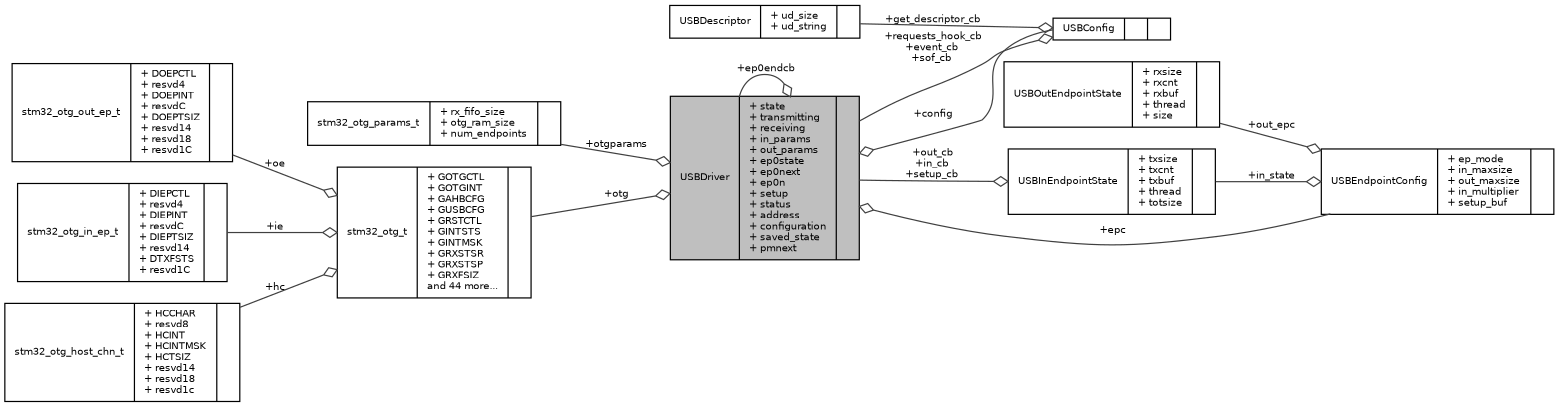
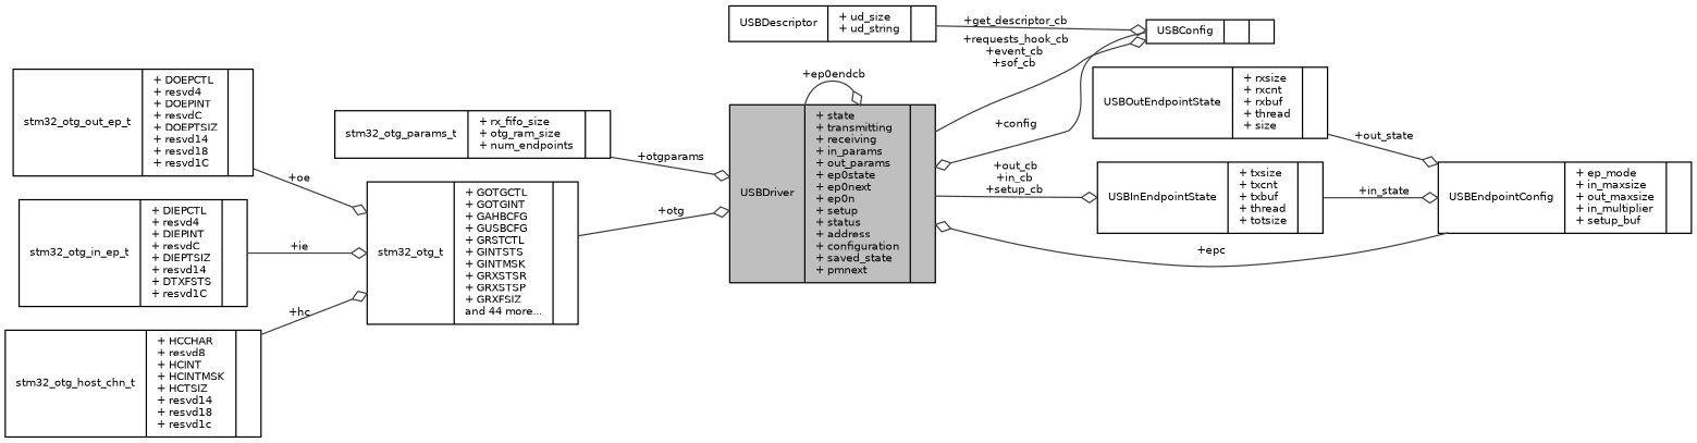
  digraph {
    rankdir=LR
    node [color=black fontname=Helvetica fontsize=8 shape=record]
    edge [arrowhead=odiamond color=grey25 fontname=Helvetica fontsize=8 labelfontname=Helvetica labelfontsize=8 style=solid]
    n1 [fillcolor=grey75 fontcolor=black height=0.2 label="{USBDriver\n|+ state\l+ transmitting\l+ receiving\l+ in_params\l+ out_params\l+ ep0state\l+ ep0next\l+ ep0n\l+ setup\l+ status\l+ address\l+ configuration\l+ saved_state\l+ pmnext\l|}" style=filled width=0.4]
    n2 [height=0.2 label="{USBConfig\n||}" width=0.4]
    n3 [height=0.2 label="{USBInEndpointState\n|+ txsize\l+ txcnt\l+ txbuf\l+ thread\l+ totsize\l|}" width=0.4]
    n4 [height=0.2 label="{USBEndpointConfig\n|+ ep_mode\l+ in_maxsize\l+ out_maxsize\l+ in_multiplier\l+ setup_buf\l|}" width=0.4]
    n5 [height=0.2 label="{USBDescriptor\n|+ ud_size\l+ ud_string\l|}" width=0.4]
    n6 [height=0.2 label="{stm32_otg_params_t\n|+ rx_fifo_size\l+ otg_ram_size\l+ num_endpoints\l|}" width=0.4]
    n7 [height=0.2 label="{USBOutEndpointState\n|+ rxsize\l+ rxcnt\l+ rxbuf\l+ thread\l+ size\l|}" width=0.4]
    n8 [height=0.2 label="{stm32_otg_t\n|+ GOTGCTL\l+ GOTGINT\l+ GAHBCFG\l+ GUSBCFG\l+ GRSTCTL\l+ GINTSTS\l+ GINTMSK\l+ GRXSTSR\l+ GRXSTSP\l+ GRXFSIZ\land 44 more...\l|}" width=0.4]
    n9 [height=0.2 label="{stm32_otg_out_ep_t\n|+ DOEPCTL\l+ resvd4\l+ DOEPINT\l+ resvdC\l+ DOEPTSIZ\l+ resvd14\l+ resvd18\l+ resvd1C\l|}" width=0.4]
    n10 [height=0.2 label="{stm32_otg_in_ep_t\n|+ DIEPCTL\l+ resvd4\l+ DIEPINT\l+ resvdC\l+ DIEPTSIZ\l+ resvd14\l+ DTXFSTS\l+ resvd1C\l|}" width=0.4]
    n11 [height=0.2 label="{stm32_otg_host_chn_t\n|+ HCCHAR\l+ resvd8\l+ HCINT\l+ HCINTMSK\l+ HCTSIZ\l+ resvd14\l+ resvd18\l+ resvd1c\l|}" width=0.4]
    n1 -> n1 [label=" +ep0endcb"]
    n1 -> n2 [label=" +requests_hook_cb\n+event_cb\n+sof_cb"]
    n1 -> n3 [label=" +out_cb\n+in_cb\n+setup_cb"]
    n2 -> n1 [label=" +config"]
    n3 -> n4 [label=" +in_state"]
    n4 -> n1 [label=" +epc"]
    n5 -> n2 [label=" +get_descriptor_cb"]
    n6 -> n1 [label=" +otgparams"]
-   n7 -> n4 [label=" +out_epc"]
+   n7 -> n4 [label=" +out_state"]
    n8 -> n1 [label=" +otg"]
    n9 -> n8 [label=" +oe"]
    n10 -> n8 [label=" +ie"]
    n11 -> n8 [label=" +hc"]
  }
